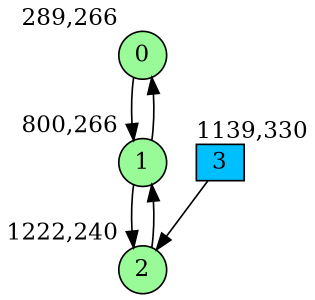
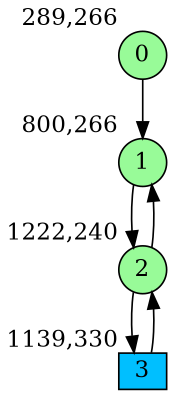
  digraph {
    bgcolor=white
    node [fillcolor=palegreen fixedsize=true shape=circle style=filled]
    0 [height=0.3 width=0.4 xlabel="289,266"]
    1 [height=0.3 width=0.4 xlabel="800,266"]
    2 [height=0.3 width=0.4 xlabel="1222,240"]
    3 [fillcolor=deepskyblue height=0.3 shape=box width=0.4 xlabel="1139,330"]
    0 -> 1
-   1 -> 0
    1 -> 2
    2 -> 1
+   2 -> 3
    3 -> 2
  }
